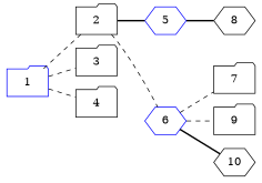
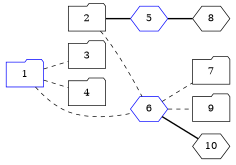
  strict graph {
    rankdir=LR
    node [color=blank shape=folder]
    edge [color=blank style=dashed]
    1 [color=blue]
    2
    3
    4
    5 [color=blue shape=hexagon]
    6 [color=blue shape=hexagon]
    8 [shape=hexagon]
    7
    9
    10 [shape=hexagon]
-   1 -- 2
+   1 -- 6
    1 -- 3
    1 -- 4
    2 -- 5 [style=bold]
    2 -- 6
    5 -- 8 [style=bold]
    6 -- 7
    6 -- 9
    6 -- 10 [style=bold]
  }
